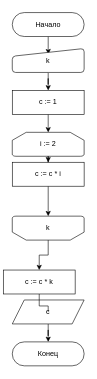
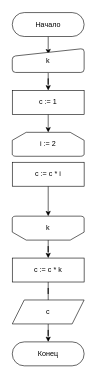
  <mxCell id="0" />
  <mxCell id="1" parent="0" />
  <mxCell id="2" style="edgeStyle=orthogonalEdgeStyle;rounded=0;orthogonalLoop=1;jettySize=auto;html=1;strokeWidth=1;entryX=0.503;entryY=0.237;entryDx=0;entryDy=0;entryPerimeter=0;" parent="1" source="3" target="5" edge="1"><mxGeometry relative="1" as="geometry"><mxPoint x="80" y="90" as="targetPoint" /></mxGeometry></mxCell>
  <mxCell id="3" value="Начало" style="rounded=1;whiteSpace=wrap;html=1;arcSize=50;strokeWidth=1;" parent="1" vertex="1"><mxGeometry x="20" y="20" width="120" height="40" as="geometry" /></mxCell>
  <mxCell id="4" style="edgeStyle=orthogonalEdgeStyle;rounded=0;orthogonalLoop=1;jettySize=auto;html=1;" parent="1" source="5" target="7" edge="1"><mxGeometry relative="1" as="geometry" /></mxCell>
  <mxCell id="5" value="k" style="html=1;strokeWidth=1;shape=manualInput;whiteSpace=wrap;rounded=1;size=13;arcSize=11;" parent="1" vertex="1"><mxGeometry x="20" y="80" width="120" height="40" as="geometry" /></mxCell>
  <mxCell id="6" style="edgeStyle=orthogonalEdgeStyle;rounded=0;orthogonalLoop=1;jettySize=auto;html=1;" parent="1" source="7" edge="1"><mxGeometry relative="1" as="geometry"><mxPoint x="80" y="220" as="targetPoint" /></mxGeometry></mxCell>
  <mxCell id="7" value="c := 1" style="rounded=0;whiteSpace=wrap;html=1;strokeWidth=1;" parent="1" vertex="1"><mxGeometry x="20" y="150" width="120" height="40" as="geometry" /></mxCell>
  <mxCell id="8" style="edgeStyle=orthogonalEdgeStyle;rounded=0;orthogonalLoop=1;jettySize=auto;html=1;" parent="1" source="9" target="10" edge="1"><mxGeometry relative="1" as="geometry" /></mxCell>
  <mxCell id="9" value="c" style="shape=parallelogram;perimeter=parallelogramPerimeter;whiteSpace=wrap;html=1;fixedSize=1;" parent="1" vertex="1"><mxGeometry x="20" y="500" width="120" height="40" as="geometry" /></mxCell>
  <mxCell id="10" value="Конец" style="rounded=1;whiteSpace=wrap;html=1;arcSize=50;strokeWidth=1;" parent="1" vertex="1"><mxGeometry x="20" y="570" width="120" height="40" as="geometry" /></mxCell>
- <mxCell id="11" style="edgeStyle=orthogonalEdgeStyle;rounded=0;orthogonalLoop=1;jettySize=auto;html=1;" edge="1" parent="1" source="12" target="14"><mxGeometry relative="1" as="geometry" /></mxCell>
  <mxCell id="12" value="i := 2" style="strokeWidth=1;html=1;shape=mxgraph.flowchart.loop_limit;whiteSpace=wrap;" vertex="1" parent="1"><mxGeometry x="20" y="220" width="120" height="40" as="geometry" /></mxCell>
  <mxCell id="13" style="edgeStyle=orthogonalEdgeStyle;rounded=0;orthogonalLoop=1;jettySize=auto;html=1;" edge="1" parent="1" source="14" target="16"><mxGeometry relative="1" as="geometry" /></mxCell>
  <mxCell id="14" value="c := c * i" style="rounded=0;whiteSpace=wrap;html=1;strokeWidth=1;" vertex="1" parent="1"><mxGeometry x="20" y="270" width="120" height="40" as="geometry" /></mxCell>
  <mxCell id="15" style="edgeStyle=orthogonalEdgeStyle;rounded=0;orthogonalLoop=1;jettySize=auto;html=1;" edge="1" parent="1" source="16" target="18"><mxGeometry relative="1" as="geometry" /></mxCell>
  <mxCell id="16" value="k" style="strokeWidth=1;html=1;shape=mxgraph.flowchart.loop_limit;whiteSpace=wrap;direction=west;" vertex="1" parent="1"><mxGeometry x="20" y="360" width="120" height="40" as="geometry" /></mxCell>
  <mxCell id="17" style="edgeStyle=orthogonalEdgeStyle;rounded=0;orthogonalLoop=1;jettySize=auto;html=1;endArrow=none;" edge="1" parent="1" source="18" target="9"><mxGeometry relative="1" as="geometry" /></mxCell>
- <mxCell id="18" value="c := c * k" style="rounded=0;whiteSpace=wrap;html=1;strokeWidth=1;" vertex="1" parent="1"><mxGeometry x="5" y="450" width="120" height="40" as="geometry" /></mxCell>
+ <mxCell id="18" value="c := c * k" style="rounded=0;whiteSpace=wrap;html=1;strokeWidth=1;" vertex="1" parent="1"><mxGeometry x="20" y="430" width="120" height="40" as="geometry" /></mxCell>
